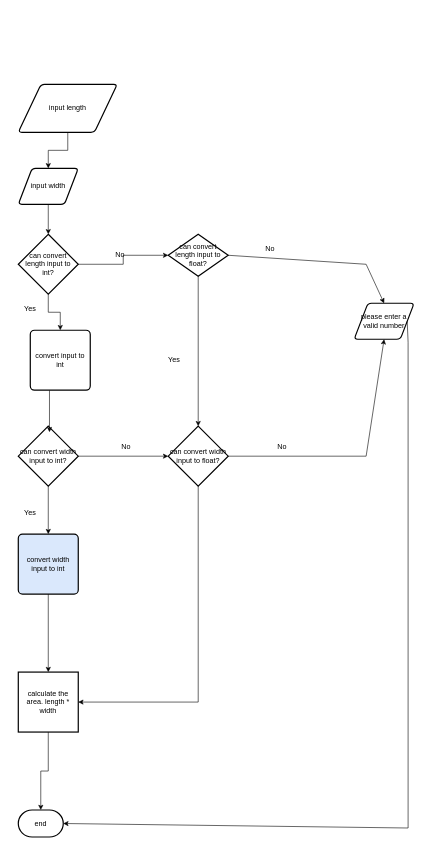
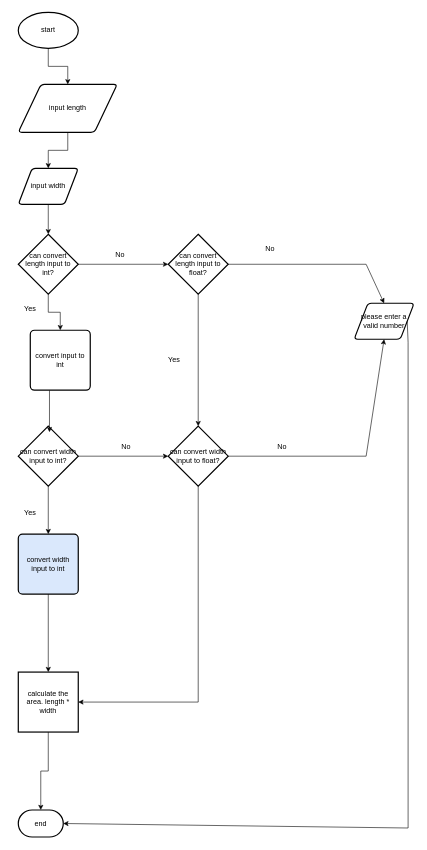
  <mxCell id="0" />
  <mxCell id="1" parent="0" />
+ <mxCell id="2" style="edgeStyle=orthogonalEdgeStyle;rounded=0;orthogonalLoop=1;jettySize=auto;html=1;" edge="1" parent="1" source="3" target="5"><mxGeometry relative="1" as="geometry" /></mxCell>
+ <mxCell id="3" value="start" style="strokeWidth=2;html=1;shape=mxgraph.flowchart.start_1;whiteSpace=wrap;" vertex="1" parent="1"><mxGeometry x="30" y="20" width="100" height="60" as="geometry" /></mxCell>
  <mxCell id="4" style="edgeStyle=orthogonalEdgeStyle;rounded=0;orthogonalLoop=1;jettySize=auto;html=1;entryX=0.5;entryY=0;entryDx=0;entryDy=0;" edge="1" parent="1" source="5" target="7"><mxGeometry relative="1" as="geometry" /></mxCell>
  <mxCell id="5" value="input length" style="shape=parallelogram;html=1;strokeWidth=2;perimeter=parallelogramPerimeter;whiteSpace=wrap;rounded=1;arcSize=12;size=0.23;" vertex="1" parent="1"><mxGeometry x="30" y="140" width="165" height="80" as="geometry" /></mxCell>
  <mxCell id="6" style="edgeStyle=orthogonalEdgeStyle;rounded=0;orthogonalLoop=1;jettySize=auto;html=1;entryX=0.5;entryY=0;entryDx=0;entryDy=0;entryPerimeter=0;" edge="1" parent="1" source="7" target="10"><mxGeometry relative="1" as="geometry" /></mxCell>
  <mxCell id="7" value="input width" style="shape=parallelogram;html=1;strokeWidth=2;perimeter=parallelogramPerimeter;whiteSpace=wrap;rounded=1;arcSize=12;size=0.23;" vertex="1" parent="1"><mxGeometry x="30" y="280" width="100" height="60" as="geometry" /></mxCell>
  <mxCell id="8" style="edgeStyle=orthogonalEdgeStyle;rounded=0;orthogonalLoop=1;jettySize=auto;html=1;entryX=0.5;entryY=0;entryDx=0;entryDy=0;" edge="1" parent="1" source="10" target="15"><mxGeometry relative="1" as="geometry" /></mxCell>
  <mxCell id="9" style="edgeStyle=orthogonalEdgeStyle;rounded=0;orthogonalLoop=1;jettySize=auto;html=1;entryX=0;entryY=0.5;entryDx=0;entryDy=0;entryPerimeter=0;" edge="1" parent="1" source="10" target="21"><mxGeometry relative="1" as="geometry" /></mxCell>
  <mxCell id="10" value="can convert length input to int?" style="strokeWidth=2;html=1;shape=mxgraph.flowchart.decision;whiteSpace=wrap;" vertex="1" parent="1"><mxGeometry x="30" y="390" width="100" height="100" as="geometry" /></mxCell>
  <mxCell id="11" style="edgeStyle=orthogonalEdgeStyle;rounded=0;orthogonalLoop=1;jettySize=auto;html=1;entryX=0.5;entryY=0;entryDx=0;entryDy=0;" edge="1" parent="1" source="13" target="17"><mxGeometry relative="1" as="geometry" /></mxCell>
  <mxCell id="12" style="edgeStyle=orthogonalEdgeStyle;rounded=0;orthogonalLoop=1;jettySize=auto;html=1;entryX=0;entryY=0.5;entryDx=0;entryDy=0;entryPerimeter=0;" edge="1" parent="1" source="13" target="22"><mxGeometry relative="1" as="geometry" /></mxCell>
  <mxCell id="13" value="can convert width input to int?" style="strokeWidth=2;html=1;shape=mxgraph.flowchart.decision;whiteSpace=wrap;" vertex="1" parent="1"><mxGeometry x="30" y="710" width="100" height="100" as="geometry" /></mxCell>
  <mxCell id="14" style="edgeStyle=orthogonalEdgeStyle;rounded=0;orthogonalLoop=1;jettySize=auto;html=1;" edge="1" parent="1" source="15"><mxGeometry relative="1" as="geometry"><mxPoint x="82" y="720" as="targetPoint" /><Array as="points"><mxPoint x="82" y="710" /><mxPoint x="82" y="710" /></Array></mxGeometry></mxCell>
  <mxCell id="15" value="convert input to int" style="rounded=1;whiteSpace=wrap;html=1;absoluteArcSize=1;arcSize=14;strokeWidth=2;" vertex="1" parent="1"><mxGeometry x="50" y="550" width="100" height="100" as="geometry" /></mxCell>
  <mxCell id="16" style="edgeStyle=orthogonalEdgeStyle;rounded=0;orthogonalLoop=1;jettySize=auto;html=1;entryX=0.5;entryY=0;entryDx=0;entryDy=0;" edge="1" parent="1" source="17" target="19"><mxGeometry relative="1" as="geometry" /></mxCell>
  <mxCell id="17" value="convert width input to int" style="rounded=1;whiteSpace=wrap;html=1;absoluteArcSize=1;arcSize=14;strokeWidth=2;fillColor=#dae8fc;" vertex="1" parent="1"><mxGeometry x="30" y="890" width="100" height="100" as="geometry" /></mxCell>
  <mxCell id="18" style="edgeStyle=orthogonalEdgeStyle;rounded=0;orthogonalLoop=1;jettySize=auto;html=1;entryX=0.5;entryY=0;entryDx=0;entryDy=0;entryPerimeter=0;" edge="1" parent="1" source="19" target="27"><mxGeometry relative="1" as="geometry" /></mxCell>
  <mxCell id="19" value="calculate the area. length * width" style="whiteSpace=wrap;html=1;absoluteArcSize=1;arcSize=14;strokeWidth=2;rounded=0;" vertex="1" parent="1"><mxGeometry x="30" y="1120" width="100" height="100" as="geometry" /></mxCell>
  <mxCell id="20" style="edgeStyle=orthogonalEdgeStyle;rounded=0;orthogonalLoop=1;jettySize=auto;html=1;entryX=0.5;entryY=0;entryDx=0;entryDy=0;entryPerimeter=0;" edge="1" parent="1" source="21" target="22"><mxGeometry relative="1" as="geometry" /></mxCell>
- <mxCell id="21" value="can convert length input to float?" style="strokeWidth=2;html=1;shape=mxgraph.flowchart.decision;whiteSpace=wrap;" vertex="1" parent="1"><mxGeometry x="280" y="390" width="100" height="70" as="geometry" /></mxCell>
+ <mxCell id="21" value="can convert length input to float?" style="strokeWidth=2;html=1;shape=mxgraph.flowchart.decision;whiteSpace=wrap;" vertex="1" parent="1"><mxGeometry x="280" y="390" width="100" height="100" as="geometry" /></mxCell>
  <mxCell id="22" value="can convert width input to float?" style="strokeWidth=2;html=1;shape=mxgraph.flowchart.decision;whiteSpace=wrap;" vertex="1" parent="1"><mxGeometry x="280" y="710" width="100" height="100" as="geometry" /></mxCell>
  <mxCell id="23" value="" style="endArrow=classic;html=1;rounded=0;entryX=1;entryY=0.5;entryDx=0;entryDy=0;" edge="1" parent="1" target="19"><mxGeometry width="50" height="50" relative="1" as="geometry"><mxPoint x="330" y="1170" as="sourcePoint" /><mxPoint x="170" y="990" as="targetPoint" /></mxGeometry></mxCell>
  <mxCell id="24" value="please enter a valid number" style="shape=parallelogram;html=1;strokeWidth=2;perimeter=parallelogramPerimeter;whiteSpace=wrap;rounded=1;arcSize=12;size=0.23;" vertex="1" parent="1"><mxGeometry x="590" y="505" width="100" height="60" as="geometry" /></mxCell>
  <mxCell id="25" value="" style="endArrow=classic;html=1;rounded=0;entryX=0.5;entryY=0;entryDx=0;entryDy=0;" edge="1" parent="1" target="24"><mxGeometry width="50" height="50" relative="1" as="geometry"><mxPoint x="610" y="440" as="sourcePoint" /><mxPoint x="170" y="480" as="targetPoint" /></mxGeometry></mxCell>
  <mxCell id="26" value="" style="endArrow=classic;html=1;rounded=0;entryX=0.5;entryY=1;entryDx=0;entryDy=0;" edge="1" parent="1" target="24"><mxGeometry width="50" height="50" relative="1" as="geometry"><mxPoint x="610" y="760" as="sourcePoint" /><mxPoint x="170" y="580" as="targetPoint" /></mxGeometry></mxCell>
  <mxCell id="27" value="end" style="strokeWidth=2;html=1;shape=mxgraph.flowchart.terminator;whiteSpace=wrap;" vertex="1" parent="1"><mxGeometry x="30" y="1350" width="75" height="45" as="geometry" /></mxCell>
  <mxCell id="28" value="" style="endArrow=classic;html=1;rounded=0;entryX=1;entryY=0.5;entryDx=0;entryDy=0;entryPerimeter=0;" edge="1" parent="1" target="27"><mxGeometry width="50" height="50" relative="1" as="geometry"><mxPoint x="680" y="1380" as="sourcePoint" /><mxPoint x="360" y="1090" as="targetPoint" /></mxGeometry></mxCell>
  <mxCell id="29" value="" style="endArrow=none;html=1;rounded=0;entryX=1;entryY=0.5;entryDx=0;entryDy=0;" edge="1" parent="1" target="24"><mxGeometry width="50" height="50" relative="1" as="geometry"><mxPoint x="680" y="570" as="sourcePoint" /><mxPoint x="200" y="690" as="targetPoint" /></mxGeometry></mxCell>
  <mxCell id="30" value="" style="endArrow=none;html=1;rounded=0;" edge="1" parent="1"><mxGeometry width="50" height="50" relative="1" as="geometry"><mxPoint x="680" y="1380" as="sourcePoint" /><mxPoint x="680" y="570" as="targetPoint" /></mxGeometry></mxCell>
  <mxCell id="31" value="" style="endArrow=none;html=1;rounded=0;exitX=1;exitY=0.5;exitDx=0;exitDy=0;exitPerimeter=0;" edge="1" parent="1" source="21"><mxGeometry width="50" height="50" relative="1" as="geometry"><mxPoint x="350" y="690" as="sourcePoint" /><mxPoint x="610" y="440" as="targetPoint" /></mxGeometry></mxCell>
  <mxCell id="32" value="" style="endArrow=none;html=1;rounded=0;entryX=1;entryY=0.5;entryDx=0;entryDy=0;entryPerimeter=0;" edge="1" parent="1" target="22"><mxGeometry width="50" height="50" relative="1" as="geometry"><mxPoint x="610" y="760" as="sourcePoint" /><mxPoint x="400" y="840" as="targetPoint" /></mxGeometry></mxCell>
  <mxCell id="33" value="" style="endArrow=none;html=1;rounded=0;entryX=0.5;entryY=1;entryDx=0;entryDy=0;entryPerimeter=0;" edge="1" parent="1" target="22"><mxGeometry width="50" height="50" relative="1" as="geometry"><mxPoint x="330" y="1170" as="sourcePoint" /><mxPoint x="400" y="1140" as="targetPoint" /></mxGeometry></mxCell>
  <mxCell id="34" value="Yes" style="text;html=1;strokeColor=none;fillColor=none;align=center;verticalAlign=middle;whiteSpace=wrap;rounded=0;" vertex="1" parent="1"><mxGeometry x="20" y="500" width="60" height="30" as="geometry" /></mxCell>
  <mxCell id="35" value="No" style="text;html=1;strokeColor=none;fillColor=none;align=center;verticalAlign=middle;whiteSpace=wrap;rounded=0;" vertex="1" parent="1"><mxGeometry x="170" y="410" width="60" height="30" as="geometry" /></mxCell>
  <mxCell id="36" value="Yes" style="text;html=1;strokeColor=none;fillColor=none;align=center;verticalAlign=middle;whiteSpace=wrap;rounded=0;" vertex="1" parent="1"><mxGeometry x="20" y="840" width="60" height="30" as="geometry" /></mxCell>
  <mxCell id="37" value="No" style="text;html=1;strokeColor=none;fillColor=none;align=center;verticalAlign=middle;whiteSpace=wrap;rounded=0;" vertex="1" parent="1"><mxGeometry x="180" y="730" width="60" height="30" as="geometry" /></mxCell>
  <mxCell id="38" value="Yes" style="text;html=1;strokeColor=none;fillColor=none;align=center;verticalAlign=middle;whiteSpace=wrap;rounded=0;" vertex="1" parent="1"><mxGeometry x="260" y="585" width="60" height="30" as="geometry" /></mxCell>
  <mxCell id="39" value="No" style="text;html=1;strokeColor=none;fillColor=none;align=center;verticalAlign=middle;whiteSpace=wrap;rounded=0;" vertex="1" parent="1"><mxGeometry x="420" y="400" width="60" height="30" as="geometry" /></mxCell>
  <mxCell id="40" value="No" style="text;html=1;strokeColor=none;fillColor=none;align=center;verticalAlign=middle;whiteSpace=wrap;rounded=0;" vertex="1" parent="1"><mxGeometry x="440" y="730" width="60" height="30" as="geometry" /></mxCell>
